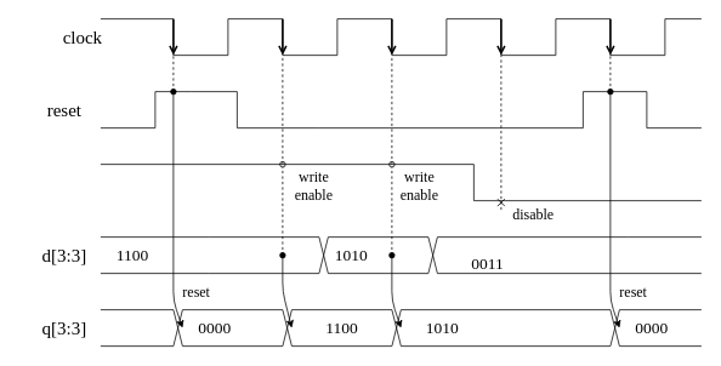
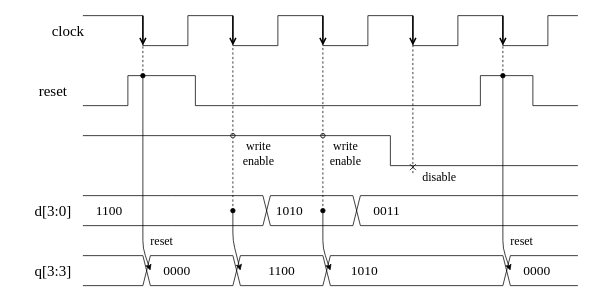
  <mxCell id="0" />
  <mxCell id="1" parent="0" />
  <mxCell id="2" value="" style="endArrow=none;html=1;rounded=0;curved=0;" edge="1" parent="1"><mxGeometry width="50" height="50" relative="1" as="geometry"><mxPoint x="110" y="20" as="sourcePoint" /><mxPoint x="770" y="20" as="targetPoint" /><Array as="points"><mxPoint x="190" y="20" /><mxPoint x="190" y="60" /><mxPoint x="250" y="60" /><mxPoint x="250" y="20" /><mxPoint x="310" y="20" /><mxPoint x="310" y="60" /><mxPoint x="370" y="60" /><mxPoint x="370" y="20" /><mxPoint x="430" y="20" /><mxPoint x="430" y="60" /><mxPoint x="490" y="60" /><mxPoint x="490" y="20" /><mxPoint x="550" y="20" /><mxPoint x="550" y="60" /><mxPoint x="610" y="60" /><mxPoint x="610" y="20" /><mxPoint x="670" y="20" /><mxPoint x="670" y="60" /><mxPoint x="730" y="60" /><mxPoint x="730" y="20" /></Array></mxGeometry></mxCell>
  <mxCell id="3" value="clock" style="text;html=1;align=center;verticalAlign=middle;resizable=0;points=[];autosize=1;strokeColor=none;fillColor=none;fontFamily=Lucida Console;fontSize=20;" vertex="1" parent="1"><mxGeometry x="50" y="20" width="80" height="40" as="geometry" /></mxCell>
  <mxCell id="4" value="" style="endArrow=none;html=1;rounded=0;curved=0;" edge="1" parent="1"><mxGeometry width="50" height="50" relative="1" as="geometry"><mxPoint x="110" y="260" as="sourcePoint" /><mxPoint x="770" y="260" as="targetPoint" /><Array as="points"><mxPoint x="230" y="260" /><mxPoint x="350" y="260" /><mxPoint x="360" y="300" /><mxPoint x="470" y="300" /><mxPoint x="480" y="260" /><mxPoint x="690" y="260" /></Array></mxGeometry></mxCell>
  <mxCell id="5" value="" style="endArrow=none;html=1;rounded=0;curved=0;" edge="1" parent="1"><mxGeometry width="50" height="50" relative="1" as="geometry"><mxPoint x="110" y="300" as="sourcePoint" /><mxPoint x="770" y="300" as="targetPoint" /><Array as="points"><mxPoint x="230" y="300" /><mxPoint x="350" y="300" /><mxPoint x="360" y="260" /><mxPoint x="470" y="260" /><mxPoint x="480" y="300" /></Array></mxGeometry></mxCell>
- <mxCell id="6" value="d[3:3]" style="text;html=1;align=center;verticalAlign=middle;resizable=0;points=[];autosize=1;strokeColor=none;fillColor=none;fontFamily=Lucida Console;fontSize=20;" vertex="1" parent="1"><mxGeometry x="20" y="260" width="100" height="40" as="geometry" /></mxCell>
+ <mxCell id="6" value="d[3:0]" style="text;html=1;align=center;verticalAlign=middle;resizable=0;points=[];autosize=1;strokeColor=none;fillColor=none;fontFamily=Lucida Console;fontSize=20;" vertex="1" parent="1"><mxGeometry x="20" y="260" width="100" height="40" as="geometry" /></mxCell>
  <mxCell id="7" value="q[3:3]" style="text;html=1;align=center;verticalAlign=middle;resizable=0;points=[];autosize=1;strokeColor=none;fillColor=none;fontFamily=Lucida Console;fontSize=20;" vertex="1" parent="1"><mxGeometry x="20" y="340" width="100" height="40" as="geometry" /></mxCell>
  <mxCell id="8" value="" style="endArrow=none;html=1;rounded=0;curved=0;" edge="1" parent="1"><mxGeometry width="50" height="50" relative="1" as="geometry"><mxPoint x="110" y="340" as="sourcePoint" /><mxPoint x="770" y="340" as="targetPoint" /><Array as="points"><mxPoint x="190" y="340" /><mxPoint x="200" y="380" /><mxPoint x="310" y="380" /><mxPoint x="320" y="340" /><mxPoint x="430" y="340" /><mxPoint x="440" y="380" /><mxPoint x="670" y="380" /><mxPoint x="680" y="340" /></Array></mxGeometry></mxCell>
  <mxCell id="9" value="" style="endArrow=none;html=1;rounded=0;curved=0;" edge="1" parent="1"><mxGeometry width="50" height="50" relative="1" as="geometry"><mxPoint x="110" y="380" as="sourcePoint" /><mxPoint x="770" y="380" as="targetPoint" /><Array as="points"><mxPoint x="190" y="380" /><mxPoint x="200" y="340" /><mxPoint x="310" y="340" /><mxPoint x="320" y="380" /><mxPoint x="430" y="380" /><mxPoint x="440" y="340" /><mxPoint x="670" y="340" /><mxPoint x="680" y="380" /></Array></mxGeometry></mxCell>
  <mxCell id="10" value="" style="endArrow=none;html=1;endFill=0;strokeWidth=2;startArrow=open;startFill=0;" edge="1" parent="1"><mxGeometry width="50" height="50" relative="1" as="geometry"><mxPoint x="190" y="60" as="sourcePoint" /><mxPoint x="190" y="20" as="targetPoint" /></mxGeometry></mxCell>
  <mxCell id="11" value="" style="endArrow=none;html=1;endFill=0;strokeWidth=2;startArrow=open;startFill=0;" edge="1" parent="1"><mxGeometry width="50" height="50" relative="1" as="geometry"><mxPoint x="310" y="60" as="sourcePoint" /><mxPoint x="310" y="20" as="targetPoint" /></mxGeometry></mxCell>
  <mxCell id="12" value="" style="endArrow=none;html=1;endFill=0;strokeWidth=2;startArrow=open;startFill=0;" edge="1" parent="1"><mxGeometry width="50" height="50" relative="1" as="geometry"><mxPoint x="430" y="60" as="sourcePoint" /><mxPoint x="430" y="20" as="targetPoint" /></mxGeometry></mxCell>
  <mxCell id="13" value="1100" style="text;html=1;align=center;verticalAlign=middle;resizable=0;points=[];autosize=1;strokeColor=none;fillColor=none;fontFamily=Lucida Console;fontSize=18;" vertex="1" parent="1"><mxGeometry x="110" y="260" width="70" height="40" as="geometry" /></mxCell>
  <mxCell id="14" value="" style="endArrow=classic;html=1;startArrow=oval;startFill=1;" edge="1" parent="1"><mxGeometry width="50" height="50" relative="1" as="geometry"><mxPoint x="190" y="100" as="sourcePoint" /><mxPoint x="200" y="360" as="targetPoint" /><Array as="points"><mxPoint x="190" y="330" /></Array></mxGeometry></mxCell>
  <mxCell id="15" value="0000" style="text;html=1;align=center;verticalAlign=middle;resizable=0;points=[];autosize=1;strokeColor=none;fillColor=none;fontFamily=Lucida Console;fontSize=18;" vertex="1" parent="1"><mxGeometry x="200" y="340" width="70" height="40" as="geometry" /></mxCell>
  <mxCell id="16" value="1010" style="text;html=1;align=center;verticalAlign=middle;resizable=0;points=[];autosize=1;strokeColor=none;fillColor=none;fontFamily=Lucida Console;fontSize=18;" vertex="1" parent="1"><mxGeometry x="350" y="260" width="70" height="40" as="geometry" /></mxCell>
  <mxCell id="17" value="" style="endArrow=none;dashed=1;html=1;" edge="1" parent="1"><mxGeometry width="50" height="50" relative="1" as="geometry"><mxPoint x="310" y="180" as="sourcePoint" /><mxPoint x="310" y="60" as="targetPoint" /></mxGeometry></mxCell>
  <mxCell id="18" value="" style="endArrow=classic;html=1;startArrow=oval;startFill=1;" edge="1" parent="1"><mxGeometry width="50" height="50" relative="1" as="geometry"><mxPoint x="430" y="280" as="sourcePoint" /><mxPoint x="440" y="360" as="targetPoint" /><Array as="points"><mxPoint x="430" y="330" /></Array></mxGeometry></mxCell>
  <mxCell id="19" value="1100" style="text;html=1;align=center;verticalAlign=middle;resizable=0;points=[];autosize=1;strokeColor=none;fillColor=none;fontFamily=Lucida Console;fontSize=18;" vertex="1" parent="1"><mxGeometry x="340" y="340" width="70" height="40" as="geometry" /></mxCell>
- <mxCell id="20" value="0011" style="text;html=1;align=center;verticalAlign=middle;resizable=0;points=[];autosize=1;strokeColor=none;fillColor=none;fontFamily=Lucida Console;fontSize=18;" vertex="1" parent="1"><mxGeometry x="500" y="270" width="70" height="40" as="geometry" /></mxCell>
+ <mxCell id="20" value="0011" style="text;html=1;align=center;verticalAlign=middle;resizable=0;points=[];autosize=1;strokeColor=none;fillColor=none;fontFamily=Lucida Console;fontSize=18;" vertex="1" parent="1"><mxGeometry x="480" y="260" width="70" height="40" as="geometry" /></mxCell>
  <mxCell id="21" value="1010" style="text;html=1;align=center;verticalAlign=middle;resizable=0;points=[];autosize=1;strokeColor=none;fillColor=none;fontFamily=Lucida Console;fontSize=18;" vertex="1" parent="1"><mxGeometry x="450" y="340" width="70" height="40" as="geometry" /></mxCell>
  <mxCell id="22" value="" style="endArrow=none;dashed=1;html=1;" edge="1" parent="1"><mxGeometry width="50" height="50" relative="1" as="geometry"><mxPoint x="430" y="180" as="sourcePoint" /><mxPoint x="430" y="60" as="targetPoint" /></mxGeometry></mxCell>
  <mxCell id="23" value="" style="endArrow=none;html=1;rounded=0;curved=0;" edge="1" parent="1"><mxGeometry width="50" height="50" relative="1" as="geometry"><mxPoint x="110" y="140" as="sourcePoint" /><mxPoint x="770" y="140" as="targetPoint" /><Array as="points"><mxPoint x="170" y="140" /><mxPoint x="170" y="100" /><mxPoint x="210" y="100" /><mxPoint x="260" y="100" /><mxPoint x="260" y="140" /><mxPoint x="350" y="140" /><mxPoint x="640" y="140" /><mxPoint x="640" y="100" /><mxPoint x="710" y="100" /><mxPoint x="710" y="140" /></Array></mxGeometry></mxCell>
  <mxCell id="24" value="reset" style="text;html=1;align=center;verticalAlign=middle;resizable=0;points=[];autosize=1;strokeColor=none;fillColor=none;fontFamily=Lucida Console;fontSize=20;" vertex="1" parent="1"><mxGeometry y="100" width="80" height="40" as="geometry" x="30" /></mxCell>
  <mxCell id="25" value="&lt;font&gt;reset&lt;/font&gt;" style="text;html=1;align=center;verticalAlign=middle;resizable=0;points=[];autosize=1;strokeColor=none;fillColor=none;fontFamily=Lucida Console;fontSize=16;" vertex="1" parent="1"><mxGeometry x="180" y="305" width="70" height="30" as="geometry" /></mxCell>
  <mxCell id="26" value="" style="endArrow=none;html=1;endFill=0;strokeWidth=2;startArrow=open;startFill=0;" edge="1" parent="1"><mxGeometry width="50" height="50" relative="1" as="geometry"><mxPoint x="550" y="60" as="sourcePoint" /><mxPoint x="550" y="20" as="targetPoint" /></mxGeometry></mxCell>
  <mxCell id="27" value="" style="endArrow=none;html=1;endFill=0;strokeWidth=2;startArrow=open;startFill=0;" edge="1" parent="1"><mxGeometry width="50" height="50" relative="1" as="geometry"><mxPoint x="670" y="60" as="sourcePoint" /><mxPoint x="670" y="20" as="targetPoint" /></mxGeometry></mxCell>
  <mxCell id="28" value="" style="endArrow=none;html=1;rounded=0;curved=0;" edge="1" parent="1"><mxGeometry width="50" height="50" relative="1" as="geometry"><mxPoint x="110" y="180" as="sourcePoint" /><mxPoint x="770" y="220" as="targetPoint" /><Array as="points"><mxPoint x="520" y="180" /><mxPoint x="520" y="220" /></Array></mxGeometry></mxCell>
  <mxCell id="29" value="" style="endArrow=none;dashed=1;html=1;" edge="1" parent="1"><mxGeometry width="50" height="50" relative="1" as="geometry"><mxPoint x="190" y="100" as="sourcePoint" /><mxPoint x="190" y="60" as="targetPoint" /></mxGeometry></mxCell>
  <mxCell id="30" value="" style="endArrow=classic;html=1;startArrow=oval;startFill=1;endFill=1;" edge="1" parent="1"><mxGeometry width="50" height="50" relative="1" as="geometry"><mxPoint x="310" y="280" as="sourcePoint" /><mxPoint x="320" y="360" as="targetPoint" /><Array as="points"><mxPoint x="310" y="320" /></Array></mxGeometry></mxCell>
  <mxCell id="31" value="" style="endArrow=oval;dashed=1;html=1;rounded=0;curved=0;startArrow=none;startFill=0;endFill=0;" edge="1" parent="1"><mxGeometry width="50" height="50" relative="1" as="geometry"><mxPoint x="310" y="280" as="sourcePoint" /><mxPoint x="310" y="180" as="targetPoint" /></mxGeometry></mxCell>
  <mxCell id="32" value="" style="endArrow=oval;dashed=1;html=1;rounded=0;curved=0;startArrow=none;startFill=0;endFill=0;" edge="1" parent="1"><mxGeometry width="50" height="50" relative="1" as="geometry"><mxPoint x="430" y="280" as="sourcePoint" /><mxPoint x="430" y="180" as="targetPoint" /></mxGeometry></mxCell>
  <mxCell id="33" value="" style="endArrow=classic;html=1;startArrow=oval;startFill=1;" edge="1" parent="1"><mxGeometry width="50" height="50" relative="1" as="geometry"><mxPoint x="670" y="100" as="sourcePoint" /><mxPoint x="680" y="360" as="targetPoint" /><Array as="points"><mxPoint x="670" y="330" /></Array></mxGeometry></mxCell>
  <mxCell id="34" value="&lt;font&gt;reset&lt;/font&gt;" style="text;html=1;align=center;verticalAlign=middle;resizable=0;points=[];autosize=1;strokeColor=none;fillColor=none;fontFamily=Lucida Console;fontSize=16;" vertex="1" parent="1"><mxGeometry x="660" y="305" width="70" height="30" as="geometry" /></mxCell>
  <mxCell id="35" value="0000" style="text;html=1;align=center;verticalAlign=middle;resizable=0;points=[];autosize=1;strokeColor=none;fillColor=none;fontFamily=Lucida Console;fontSize=18;" vertex="1" parent="1"><mxGeometry x="680" y="340" width="70" height="40" as="geometry" /></mxCell>
  <mxCell id="36" value="" style="endArrow=none;dashed=1;html=1;" edge="1" parent="1"><mxGeometry width="50" height="50" relative="1" as="geometry"><mxPoint x="670" y="100" as="sourcePoint" /><mxPoint x="670" y="60" as="targetPoint" /></mxGeometry></mxCell>
  <mxCell id="37" value="" style="endArrow=none;dashed=1;html=1;rounded=0;curved=0;startArrow=cross;startFill=0;" edge="1" parent="1"><mxGeometry width="50" height="50" relative="1" as="geometry"><mxPoint x="550" y="230" as="sourcePoint" /><mxPoint x="550" y="60" as="targetPoint" /></mxGeometry></mxCell>
  <mxCell id="38" value="&lt;font&gt;write&lt;/font&gt;&lt;div&gt;&lt;font&gt;enable&lt;/font&gt;&lt;/div&gt;" style="text;html=1;align=center;verticalAlign=middle;resizable=0;points=[];autosize=1;strokeColor=none;fillColor=none;fontFamily=Lucida Console;fontSize=16;" vertex="1" parent="1"><mxGeometry x="304" y="178" width="80" height="50" as="geometry" /></mxCell>
  <mxCell id="39" value="&lt;font&gt;write&lt;/font&gt;&lt;div&gt;&lt;font&gt;enable&lt;/font&gt;&lt;/div&gt;" style="text;html=1;align=center;verticalAlign=middle;resizable=0;points=[];autosize=1;strokeColor=none;fillColor=none;fontFamily=Lucida Console;fontSize=16;" vertex="1" parent="1"><mxGeometry x="420" y="178" width="80" height="50" as="geometry" /></mxCell>
  <mxCell id="40" value="&lt;span style=&quot;background-color: transparent;&quot;&gt;disable&lt;/span&gt;" style="text;html=1;align=center;verticalAlign=middle;resizable=0;points=[];autosize=1;strokeColor=none;fillColor=none;fontFamily=Lucida Console;fontSize=16;" vertex="1" parent="1"><mxGeometry x="540" y="220" width="90" height="30" as="geometry" /></mxCell>
